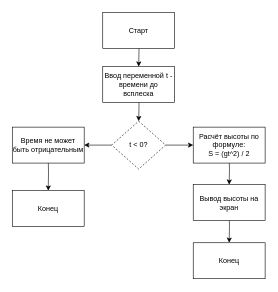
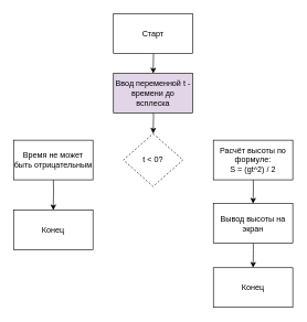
  <mxCell id="0" />
  <mxCell id="1" parent="0" />
  <mxCell id="2" style="edgeStyle=orthogonalEdgeStyle;rounded=0;orthogonalLoop=1;jettySize=auto;html=1;entryX=0.5;entryY=0;entryDx=0;entryDy=0;" edge="1" parent="1" target="5"><mxGeometry relative="1" as="geometry"><mxPoint x="231" y="50" as="sourcePoint" /></mxGeometry></mxCell>
  <mxCell id="3" value="Старт" style="rounded=0;whiteSpace=wrap;html=1;" vertex="1" parent="1"><mxGeometry x="171" y="20" width="120" height="60" as="geometry" /></mxCell>
  <mxCell id="4" style="edgeStyle=orthogonalEdgeStyle;rounded=0;orthogonalLoop=1;jettySize=auto;html=1;" edge="1" parent="1" target="13"><mxGeometry relative="1" as="geometry"><mxPoint x="231" y="151" as="sourcePoint" /></mxGeometry></mxCell>
- <mxCell id="5" value="Ввод переменной t - времени до всплеска" style="rounded=0;whiteSpace=wrap;html=1;" vertex="1" parent="1"><mxGeometry x="171" y="110" width="120" height="60" as="geometry" /></mxCell>
+ <mxCell id="5" value="Ввод переменной t - времени до всплеска" style="rounded=0;whiteSpace=wrap;html=1;fillColor=#e1d5e7;" vertex="1" parent="1"><mxGeometry x="171" y="110" width="120" height="60" as="geometry" /></mxCell>
  <mxCell id="6" style="edgeStyle=orthogonalEdgeStyle;rounded=0;orthogonalLoop=1;jettySize=auto;html=1;entryX=0.5;entryY=0;entryDx=0;entryDy=0;" edge="1" parent="1" target="10"><mxGeometry relative="1" as="geometry"><mxPoint x="80" y="257" as="sourcePoint" /></mxGeometry></mxCell>
  <mxCell id="7" value="Время не может быть отрицательным" style="rounded=0;whiteSpace=wrap;html=1;" vertex="1" parent="1"><mxGeometry x="20" y="211" width="120" height="60" as="geometry" /></mxCell>
  <mxCell id="8" style="edgeStyle=orthogonalEdgeStyle;rounded=0;orthogonalLoop=1;jettySize=auto;html=1;" edge="1" parent="1" target="15"><mxGeometry relative="1" as="geometry"><mxPoint x="382" y="257" as="sourcePoint" /></mxGeometry></mxCell>
  <mxCell id="9" value="Расчёт высоты по формуле:&lt;br&gt;S = (gt^2) / 2" style="rounded=0;whiteSpace=wrap;html=1;" vertex="1" parent="1"><mxGeometry x="322" y="211" width="120" height="60" as="geometry" /></mxCell>
  <mxCell id="10" value="Конец" style="rounded=0;whiteSpace=wrap;html=1;" vertex="1" parent="1"><mxGeometry x="20" y="317" width="120" height="60" as="geometry" /></mxCell>
- <mxCell id="11" style="edgeStyle=orthogonalEdgeStyle;rounded=0;orthogonalLoop=1;jettySize=auto;html=1;entryX=1;entryY=0.5;entryDx=0;entryDy=0;" edge="1" parent="1" source="13" target="7"><mxGeometry relative="1" as="geometry" /></mxCell>
- <mxCell id="12" style="edgeStyle=orthogonalEdgeStyle;rounded=0;orthogonalLoop=1;jettySize=auto;html=1;entryX=0;entryY=0.5;entryDx=0;entryDy=0;" edge="1" parent="1" source="13" target="9"><mxGeometry relative="1" as="geometry" /></mxCell>
  <mxCell id="13" value="t &amp;lt; 0?" style="rhombus;whiteSpace=wrap;html=1;dashed=1;" vertex="1" parent="1"><mxGeometry x="186" y="201" width="90" height="80" as="geometry" /></mxCell>
  <mxCell id="14" style="edgeStyle=orthogonalEdgeStyle;rounded=0;orthogonalLoop=1;jettySize=auto;html=1;entryX=0.5;entryY=0;entryDx=0;entryDy=0;" edge="1" parent="1" target="16"><mxGeometry relative="1" as="geometry"><mxPoint x="382" y="349" as="sourcePoint" /></mxGeometry></mxCell>
  <mxCell id="15" value="Вывод высоты на экран" style="rounded=0;whiteSpace=wrap;html=1;" vertex="1" parent="1"><mxGeometry x="322" y="307" width="120" height="60" as="geometry" /></mxCell>
  <mxCell id="16" value="Конец" style="rounded=0;whiteSpace=wrap;html=1;" vertex="1" parent="1"><mxGeometry x="322" y="404" width="120" height="60" as="geometry" /></mxCell>
